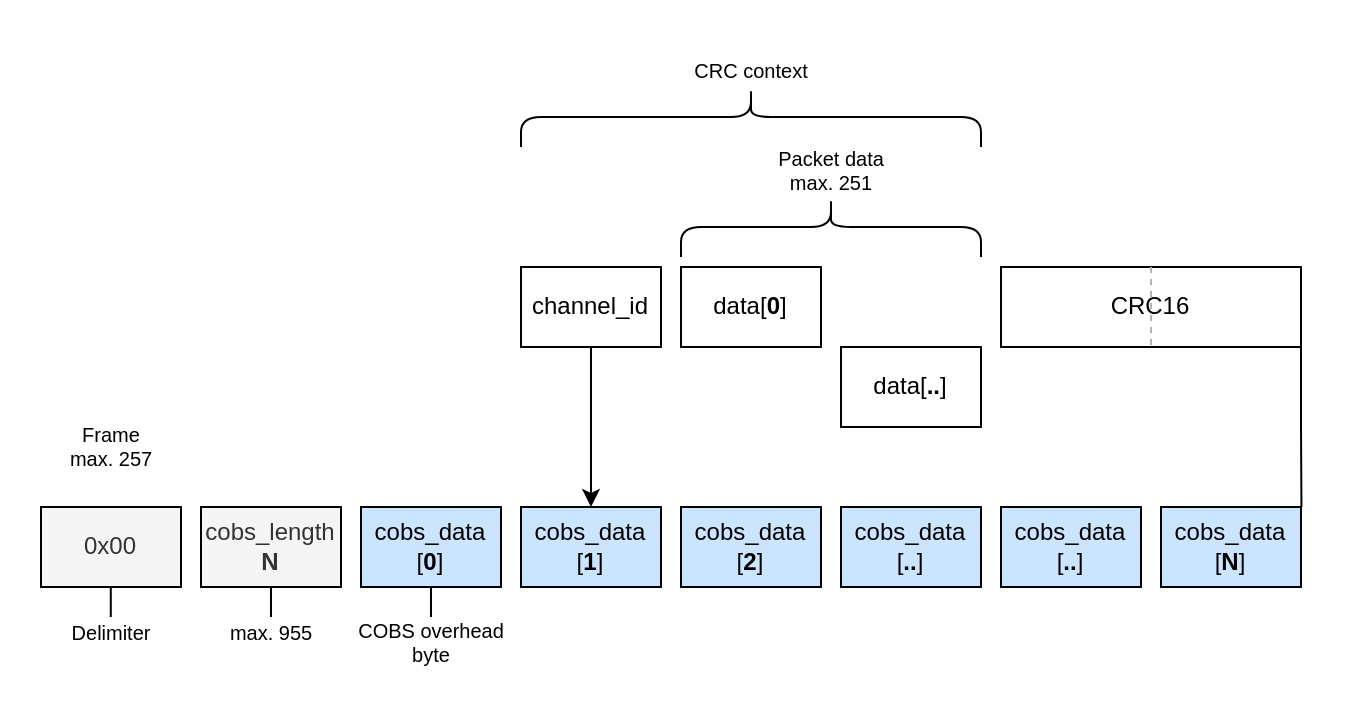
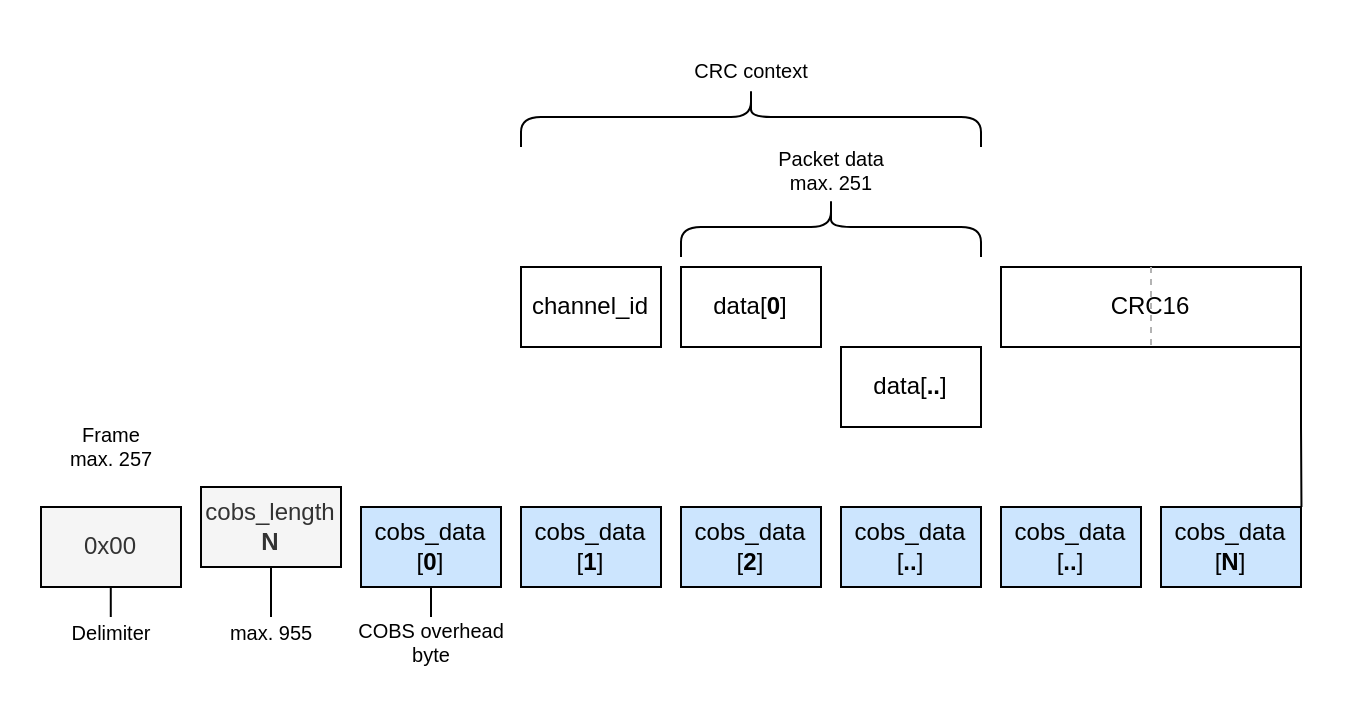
  <mxCell id="0" />
  <mxCell id="1" parent="0" />
  <mxCell id="2" value="0x00" style="rounded=0;whiteSpace=wrap;html=1;fillColor=#f5f5f5;fontColor=#333333;strokeColor=#000000;" vertex="1" parent="1"><mxGeometry x="20" y="253" width="70" height="40" as="geometry" /></mxCell>
  <mxCell id="3" style="edgeStyle=orthogonalEdgeStyle;rounded=0;orthogonalLoop=1;jettySize=auto;html=1;exitX=0.5;exitY=1;exitDx=0;exitDy=0;endArrow=none;endFill=0;" edge="1" parent="1" source="4"><mxGeometry relative="1" as="geometry"><mxPoint x="135" y="308" as="targetPoint" /><mxPoint x="135" y="298" as="sourcePoint" /></mxGeometry></mxCell>
- <mxCell id="4" value="cobs_length &lt;b&gt;N&lt;/b&gt;" style="rounded=0;whiteSpace=wrap;html=1;fillColor=#f5f5f5;fontColor=#333333;strokeColor=#000000;" vertex="1" parent="1"><mxGeometry x="100" y="253" width="70" height="40" as="geometry" /></mxCell>
+ <mxCell id="4" value="cobs_length &lt;b&gt;N&lt;/b&gt;" style="rounded=0;whiteSpace=wrap;html=1;fillColor=#f5f5f5;fontColor=#333333;strokeColor=#000000;" vertex="1" parent="1"><mxGeometry x="100" y="243" width="70" height="40" as="geometry" /></mxCell>
  <mxCell id="5" value="cobs_data&lt;br&gt;[&lt;b&gt;0&lt;/b&gt;]" style="rounded=0;whiteSpace=wrap;html=1;fillColor=#cce5fe;strokeColor=#000000;" vertex="1" parent="1"><mxGeometry x="180" y="253" width="70" height="40" as="geometry" /></mxCell>
  <mxCell id="6" value="cobs_data&lt;br&gt;[&lt;b&gt;1&lt;/b&gt;]" style="rounded=0;whiteSpace=wrap;html=1;fillColor=#cce5fe;strokeColor=#000000;" vertex="1" parent="1"><mxGeometry x="260" y="253" width="70" height="40" as="geometry" /></mxCell>
  <mxCell id="7" value="cobs_data&lt;br&gt;[&lt;b&gt;2&lt;/b&gt;]" style="rounded=0;whiteSpace=wrap;html=1;fillColor=#cce5fe;strokeColor=#000000;" vertex="1" parent="1"><mxGeometry x="340" y="253" width="70" height="40" as="geometry" /></mxCell>
  <mxCell id="8" value="cobs_data&lt;br&gt;[&lt;b&gt;..&lt;/b&gt;]" style="rounded=0;whiteSpace=wrap;html=1;fillColor=#cce5fe;strokeColor=#000000;" vertex="1" parent="1"><mxGeometry x="420" y="253" width="70" height="40" as="geometry" /></mxCell>
  <mxCell id="9" value="cobs_data&lt;br&gt;[&lt;b&gt;N&lt;/b&gt;]" style="rounded=0;whiteSpace=wrap;html=1;fillColor=#cce5fe;strokeColor=#000000;" vertex="1" parent="1"><mxGeometry x="580" y="253" width="70" height="40" as="geometry" /></mxCell>
- <mxCell id="10" style="edgeStyle=orthogonalEdgeStyle;rounded=0;orthogonalLoop=1;jettySize=auto;html=1;exitX=0.5;exitY=1;exitDx=0;exitDy=0;entryX=0.5;entryY=0;entryDx=0;entryDy=0;" edge="1" parent="1" source="11" target="6"><mxGeometry relative="1" as="geometry" /></mxCell>
  <mxCell id="11" value="channel_id" style="whiteSpace=wrap;html=1;" vertex="1" parent="1"><mxGeometry x="260" y="133" width="70" height="40" as="geometry" /></mxCell>
  <mxCell id="12" value="data[&lt;b&gt;0&lt;/b&gt;]" style="whiteSpace=wrap;html=1;" vertex="1" parent="1"><mxGeometry x="340" y="133" width="70" height="40" as="geometry" /></mxCell>
  <mxCell id="13" value="data[&lt;b&gt;..&lt;/b&gt;]" style="whiteSpace=wrap;html=1;" vertex="1" parent="1"><mxGeometry x="420" y="173" width="70" height="40" as="geometry" /></mxCell>
  <mxCell id="14" value="cobs_data&lt;br&gt;[&lt;b&gt;..&lt;/b&gt;]" style="rounded=0;whiteSpace=wrap;html=1;fillColor=#cce5fe;strokeColor=#000000;" vertex="1" parent="1"><mxGeometry x="500" y="253" width="70" height="40" as="geometry" /></mxCell>
  <mxCell id="15" style="edgeStyle=orthogonalEdgeStyle;rounded=0;orthogonalLoop=1;jettySize=auto;html=1;exitX=1;exitY=1;exitDx=0;exitDy=0;endArrow=none;endFill=0;" edge="1" parent="1" source="16"><mxGeometry relative="1" as="geometry"><mxPoint x="650.233" y="253" as="targetPoint" /></mxGeometry></mxCell>
  <mxCell id="16" value="CRC16" style="whiteSpace=wrap;html=1;" vertex="1" parent="1"><mxGeometry x="500" y="133" width="150" height="40" as="geometry" /></mxCell>
  <mxCell id="17" style="rounded=0;orthogonalLoop=1;jettySize=auto;html=1;exitX=0.5;exitY=0;exitDx=0;exitDy=0;entryX=0.5;entryY=1;entryDx=0;entryDy=0;endArrow=none;endFill=0;dashed=1;strokeColor=#B3B3B3;" edge="1" parent="1" source="16" target="16"><mxGeometry relative="1" as="geometry" /></mxCell>
  <mxCell id="18" value="" style="shape=curlyBracket;whiteSpace=wrap;html=1;rounded=1;flipH=1;labelPosition=right;verticalLabelPosition=middle;align=left;verticalAlign=middle;direction=south;" vertex="1" parent="1"><mxGeometry x="340" y="98" width="150" height="30" as="geometry" /></mxCell>
  <mxCell id="19" value="Packet data&lt;br style=&quot;font-size: 10px;&quot;&gt;max. 251" style="text;html=1;align=center;verticalAlign=middle;resizable=0;points=[];autosize=1;strokeColor=none;fillColor=none;fontSize=10;" vertex="1" parent="1"><mxGeometry x="375" y="65" width="80" height="40" as="geometry" /></mxCell>
  <mxCell id="20" value="" style="shape=curlyBracket;whiteSpace=wrap;html=1;rounded=1;flipH=1;labelPosition=right;verticalLabelPosition=middle;align=left;verticalAlign=middle;direction=south;" vertex="1" parent="1"><mxGeometry x="260" y="43" width="230" height="30" as="geometry" /></mxCell>
  <mxCell id="21" value="CRC context" style="text;html=1;align=center;verticalAlign=middle;resizable=0;points=[];autosize=1;strokeColor=none;fillColor=none;fontSize=10;" vertex="1" parent="1"><mxGeometry x="335" y="20" width="80" height="30" as="geometry" /></mxCell>
  <mxCell id="22" value="Frame&lt;br style=&quot;font-size: 10px;&quot;&gt;max. 257" style="text;html=1;align=center;verticalAlign=middle;resizable=0;points=[];autosize=1;strokeColor=none;fillColor=none;fontSize=10;" vertex="1" parent="1"><mxGeometry x="25" y="203" width="60" height="40" as="geometry" /></mxCell>
  <mxCell id="23" value="max. 955" style="text;html=1;align=center;verticalAlign=middle;resizable=0;points=[];autosize=1;strokeColor=none;fillColor=none;fontSize=10;" vertex="1" parent="1"><mxGeometry x="105" y="301" width="60" height="30" as="geometry" /></mxCell>
  <mxCell id="24" style="edgeStyle=orthogonalEdgeStyle;rounded=0;orthogonalLoop=1;jettySize=auto;html=1;exitX=0.5;exitY=1;exitDx=0;exitDy=0;endArrow=none;endFill=0;" edge="1" parent="1"><mxGeometry relative="1" as="geometry"><mxPoint x="215" y="308" as="targetPoint" /><mxPoint x="215" y="293" as="sourcePoint" /></mxGeometry></mxCell>
  <mxCell id="25" value="COBS overhead&lt;br&gt;byte" style="text;html=1;align=center;verticalAlign=middle;resizable=0;points=[];autosize=1;strokeColor=none;fillColor=none;fontSize=10;" vertex="1" parent="1"><mxGeometry x="165" y="301" width="100" height="40" as="geometry" /></mxCell>
  <mxCell id="26" style="edgeStyle=orthogonalEdgeStyle;rounded=0;orthogonalLoop=1;jettySize=auto;html=1;exitX=0.5;exitY=1;exitDx=0;exitDy=0;endArrow=none;endFill=0;" edge="1" parent="1"><mxGeometry relative="1" as="geometry"><mxPoint x="54.89" y="308" as="targetPoint" /><mxPoint x="54.89" y="293" as="sourcePoint" /></mxGeometry></mxCell>
  <mxCell id="27" value="Delimiter" style="text;html=1;align=center;verticalAlign=middle;resizable=0;points=[];autosize=1;strokeColor=none;fillColor=none;fontSize=10;" vertex="1" parent="1"><mxGeometry x="25" y="301" width="60" height="30" as="geometry" /></mxCell>
